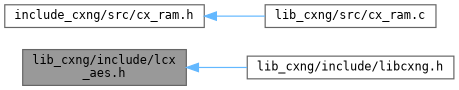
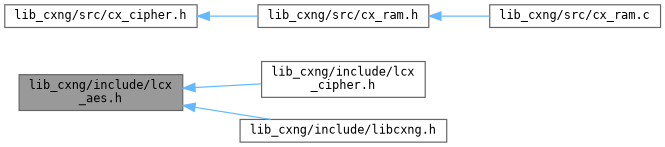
  digraph {
    fontname="DejaVu Sans Mono"
    rankdir=LR
    node [color=grey40 fillcolor=white fontname="DejaVu Sans Mono" fontsize=10 shape=box style=filled]
    edge [color=steelblue1 dir=back fontname="DejaVu Sans Mono" fontsize=10 labelfontname=Helvetica labelfontsize=10 style=solid]
    n1 [color=gray40 fillcolor=grey60 fontcolor=black height=0.2 label="lib_cxng/include/lcx\l_aes.h" width=0.4]
+   n2 [height=0.2 label="lib_cxng/include/lcx\l_cipher.h" width=0.4]
    n3 [height=0.2 label="lib_cxng/include/libcxng.h" width=0.4]
-   n5 [height=0.2 label="include_cxng/src/cx_ram.h" width=0.4]
+   n4 [height=0.2 label="lib_cxng/src/cx_cipher.h" width=0.4]
+   n5 [height=0.2 label="lib_cxng/src/cx_ram.h" width=0.4]
    n6 [height=0.2 label="lib_cxng/src/cx_ram.c" width=0.4]
+   n1 -> n2
    n1 -> n3
+   n4 -> n5
    n5 -> n6
  }
